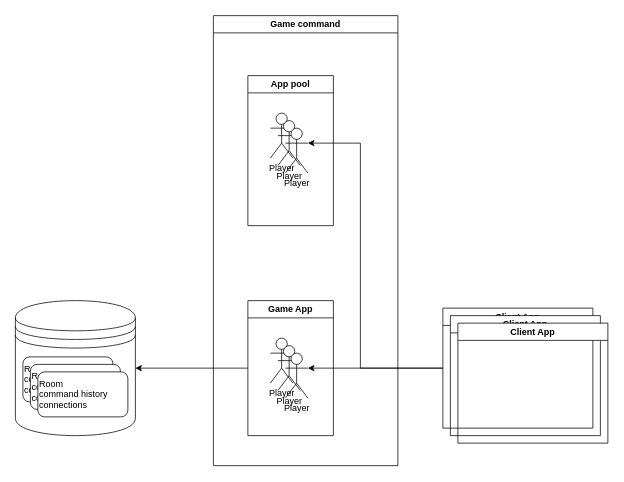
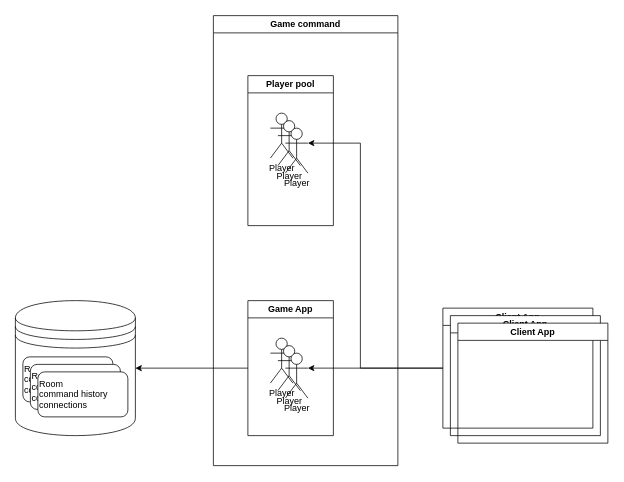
  <mxCell id="0" />
  <mxCell id="1" parent="0" />
  <mxCell id="2" style="edgeStyle=orthogonalEdgeStyle;rounded=0;orthogonalLoop=1;jettySize=auto;html=1;entryX=1;entryY=0.5;entryDx=0;entryDy=0;" edge="1" parent="1" source="7" target="17"><mxGeometry relative="1" as="geometry" /></mxCell>
  <mxCell id="3" style="edgeStyle=orthogonalEdgeStyle;rounded=0;orthogonalLoop=1;jettySize=auto;html=1;entryX=1;entryY=0.333;entryDx=0;entryDy=0;entryPerimeter=0;" edge="1" parent="1" source="5" target="10"><mxGeometry relative="1" as="geometry" /></mxCell>
  <mxCell id="4" style="edgeStyle=orthogonalEdgeStyle;rounded=0;orthogonalLoop=1;jettySize=auto;html=1;entryX=1;entryY=0.333;entryDx=0;entryDy=0;entryPerimeter=0;" edge="1" parent="1" source="5" target="14"><mxGeometry relative="1" as="geometry"><mxPoint x="570" y="130" as="targetPoint" /><Array as="points"><mxPoint x="480" y="490" /><mxPoint x="480" y="190" /></Array></mxGeometry></mxCell>
  <mxCell id="5" value="Client App" style="swimlane;whiteSpace=wrap;html=1;" vertex="1" parent="1"><mxGeometry x="590" y="410" width="200" height="160" as="geometry" /></mxCell>
  <mxCell id="6" value="Game command" style="swimlane;whiteSpace=wrap;html=1;" vertex="1" parent="1"><mxGeometry x="284" y="20" width="246" height="600" as="geometry" /></mxCell>
  <mxCell id="7" value="Game App" style="swimlane;whiteSpace=wrap;html=1;" vertex="1" parent="6"><mxGeometry x="46" y="380" width="114" height="180" as="geometry" /></mxCell>
  <mxCell id="8" value="Player" style="shape=umlActor;verticalLabelPosition=bottom;verticalAlign=top;html=1;outlineConnect=0;" vertex="1" parent="7"><mxGeometry x="30" y="50" width="30" height="60" as="geometry" /></mxCell>
  <mxCell id="9" value="Player" style="shape=umlActor;verticalLabelPosition=bottom;verticalAlign=top;html=1;outlineConnect=0;" vertex="1" parent="7"><mxGeometry x="40" y="60" width="30" height="60" as="geometry" /></mxCell>
  <mxCell id="10" value="Player" style="shape=umlActor;verticalLabelPosition=bottom;verticalAlign=top;html=1;outlineConnect=0;" vertex="1" parent="7"><mxGeometry x="50" y="70" width="30" height="60" as="geometry" /></mxCell>
- <mxCell id="11" value="App pool" style="swimlane;whiteSpace=wrap;html=1;" vertex="1" parent="6"><mxGeometry x="46" y="80" width="114" height="200" as="geometry" /></mxCell>
+ <mxCell id="11" value="Player pool" style="swimlane;whiteSpace=wrap;html=1;" vertex="1" parent="6"><mxGeometry x="46" y="80" width="114" height="200" as="geometry" /></mxCell>
  <mxCell id="12" value="Player" style="shape=umlActor;verticalLabelPosition=bottom;verticalAlign=top;html=1;outlineConnect=0;" vertex="1" parent="11"><mxGeometry x="30" y="50" width="30" height="60" as="geometry" /></mxCell>
  <mxCell id="13" value="Player" style="shape=umlActor;verticalLabelPosition=bottom;verticalAlign=top;html=1;outlineConnect=0;" vertex="1" parent="11"><mxGeometry x="40" y="60" width="30" height="60" as="geometry" /></mxCell>
  <mxCell id="14" value="Player" style="shape=umlActor;verticalLabelPosition=bottom;verticalAlign=top;html=1;outlineConnect=0;" vertex="1" parent="11"><mxGeometry x="50" y="70" width="30" height="60" as="geometry" /></mxCell>
  <mxCell id="15" value="Client App" style="swimlane;whiteSpace=wrap;html=1;" vertex="1" parent="1"><mxGeometry x="600" y="420" width="200" height="160" as="geometry" /></mxCell>
  <mxCell id="16" value="Client App" style="swimlane;whiteSpace=wrap;html=1;" vertex="1" parent="1"><mxGeometry x="610" y="430" width="200" height="160" as="geometry" /></mxCell>
  <mxCell id="17" value="" style="shape=datastore;whiteSpace=wrap;html=1;" vertex="1" parent="1"><mxGeometry x="20" y="400" width="160" height="180" as="geometry" /></mxCell>
  <mxCell id="18" value="Room &lt;br&gt;command history&lt;br&gt;connections" style="rounded=1;whiteSpace=wrap;html=1;align=left;" vertex="1" parent="1"><mxGeometry x="30" y="475" width="120" height="60" as="geometry" /></mxCell>
  <mxCell id="19" value="Room &lt;br&gt;command history&lt;br&gt;connections" style="rounded=1;whiteSpace=wrap;html=1;align=left;" vertex="1" parent="1"><mxGeometry x="40" y="485" width="120" height="60" as="geometry" /></mxCell>
  <mxCell id="20" value="Room &lt;br&gt;command history&lt;br&gt;connections" style="rounded=1;whiteSpace=wrap;html=1;align=left;" vertex="1" parent="1"><mxGeometry x="50" y="495" width="120" height="60" as="geometry" /></mxCell>
